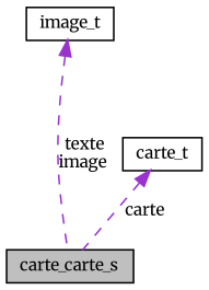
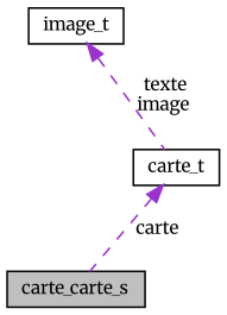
  digraph {
    fontname=Merriweather
    node [color=black fillcolor=white fontname=Merriweather fontsize=10 shape=record style=filled]
    edge [color=darkorchid3 dir=back fontname=Merriweather fontsize=10 labelfontname=Helvetica labelfontsize=10 style=dashed]
    n1 [fillcolor=grey75 fontcolor=black height=0.2 label=carte_carte_s width=0.4]
    n2 [height=0.2 label=image_t width=0.4]
    n3 [height=0.2 label=carte_t width=0.4]
-   n2 -> n1 [label=" texte\nimage"]
+   n2 -> n3 [label=" texte\nimage"]
    n3 -> n1 [label=" carte"]
  }
